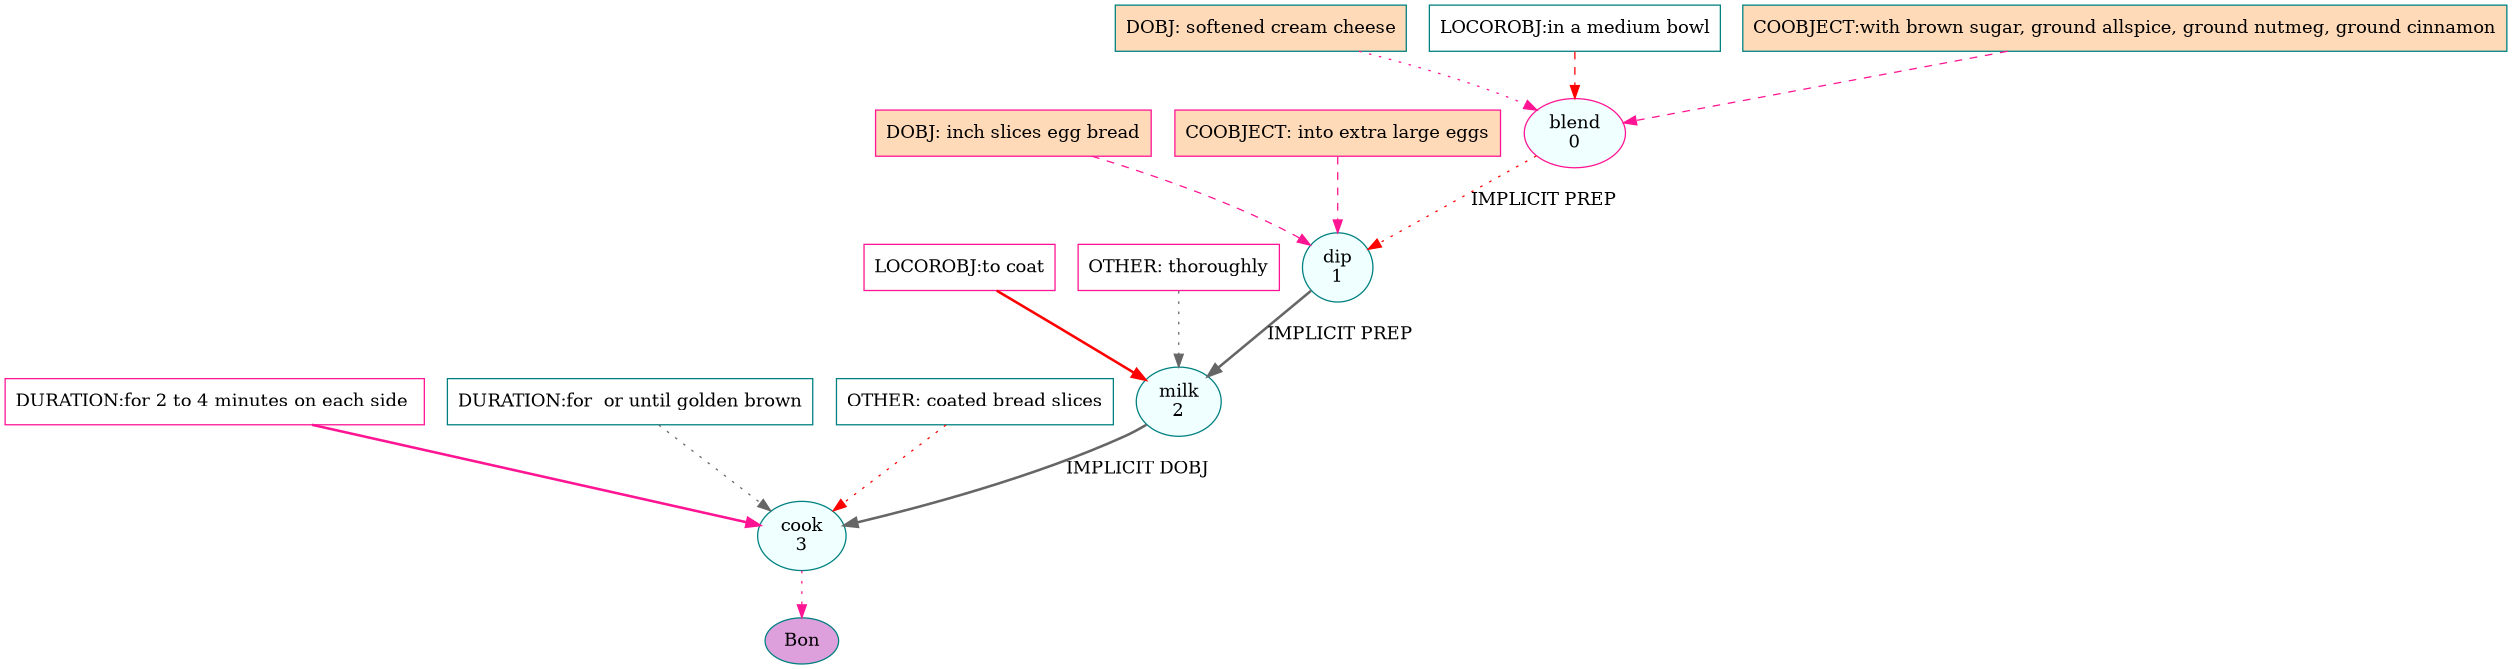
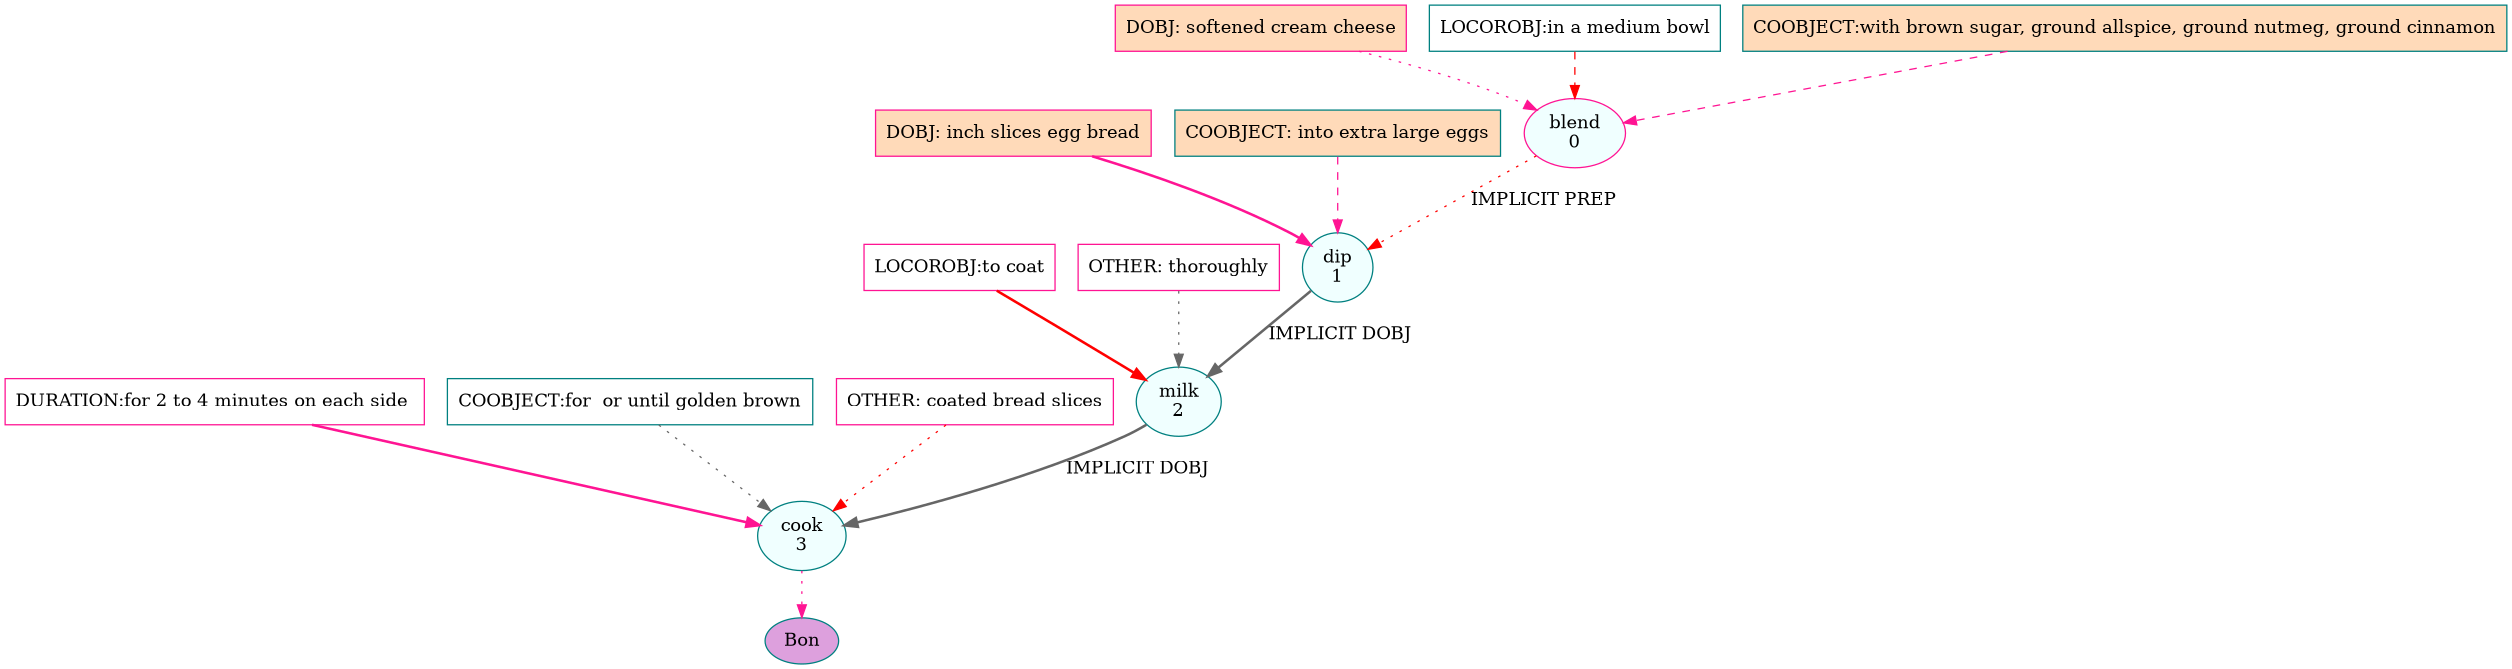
  digraph {
    node [color=deeppink fillcolor=white shape=box style=filled]
    edge [color=deeppink style=dotted]
    n1 [fillcolor=azure label="blend\n0" shape=oval]
    n2 [color=teal fillcolor=azure label="dip\n1" shape=oval]
    n3 [color=teal fillcolor=azure label="milk\n2" shape=oval]
    n4 [color=teal fillcolor=azure label="cook\n3" shape=oval]
    n5 [color=teal fillcolor=plum label=Bon shape=oval]
-   n6 [color=teal fillcolor=peachpuff label="DOBJ: softened cream cheese"]
+   n6 [fillcolor=peachpuff label="DOBJ: softened cream cheese"]
    n7 [color=teal label="LOCOROBJ:in a medium bowl"]
    n8 [color=teal fillcolor=peachpuff label="COOBJECT:with brown sugar, ground allspice, ground nutmeg, ground cinnamon"]
    n9 [fillcolor=peachpuff label="DOBJ: inch slices egg bread"]
-   n10 [fillcolor=peachpuff label="COOBJECT: into extra large eggs"]
+   n10 [color=teal fillcolor=peachpuff label="COOBJECT: into extra large eggs"]
    n11 [label="LOCOROBJ:to coat"]
    n12 [label="OTHER: thoroughly"]
    n13 [label="DURATION:for 2 to 4 minutes on each side "]
-   n14 [color=teal label="DURATION:for  or until golden brown"]
-   n15 [color=teal label="OTHER: coated bread slices"]
+   n14 [color=teal label="COOBJECT:for  or until golden brown"]
+   n15 [label="OTHER: coated bread slices"]
    n1 -> n2 [color=red label="IMPLICIT PREP"]
-   n2 -> n3 [color=gray40 label="IMPLICIT PREP" style=bold]
+   n2 -> n3 [color=gray40 label="IMPLICIT DOBJ" style=bold]
    n3 -> n4 [color=gray40 label="IMPLICIT DOBJ" style=bold]
    n4 -> n5
    n6 -> n1
    n7 -> n1 [color=red style=dashed]
    n8 -> n1 [style=dashed]
-   n9 -> n2 [style=dashed]
+   n9 -> n2 [style=bold]
    n10 -> n2 [style=dashed]
    n11 -> n3 [color=red style=bold]
    n12 -> n3 [color=gray40]
    n13 -> n4 [style=bold]
    n14 -> n4 [color=gray40]
    n15 -> n4 [color=red]
  }
